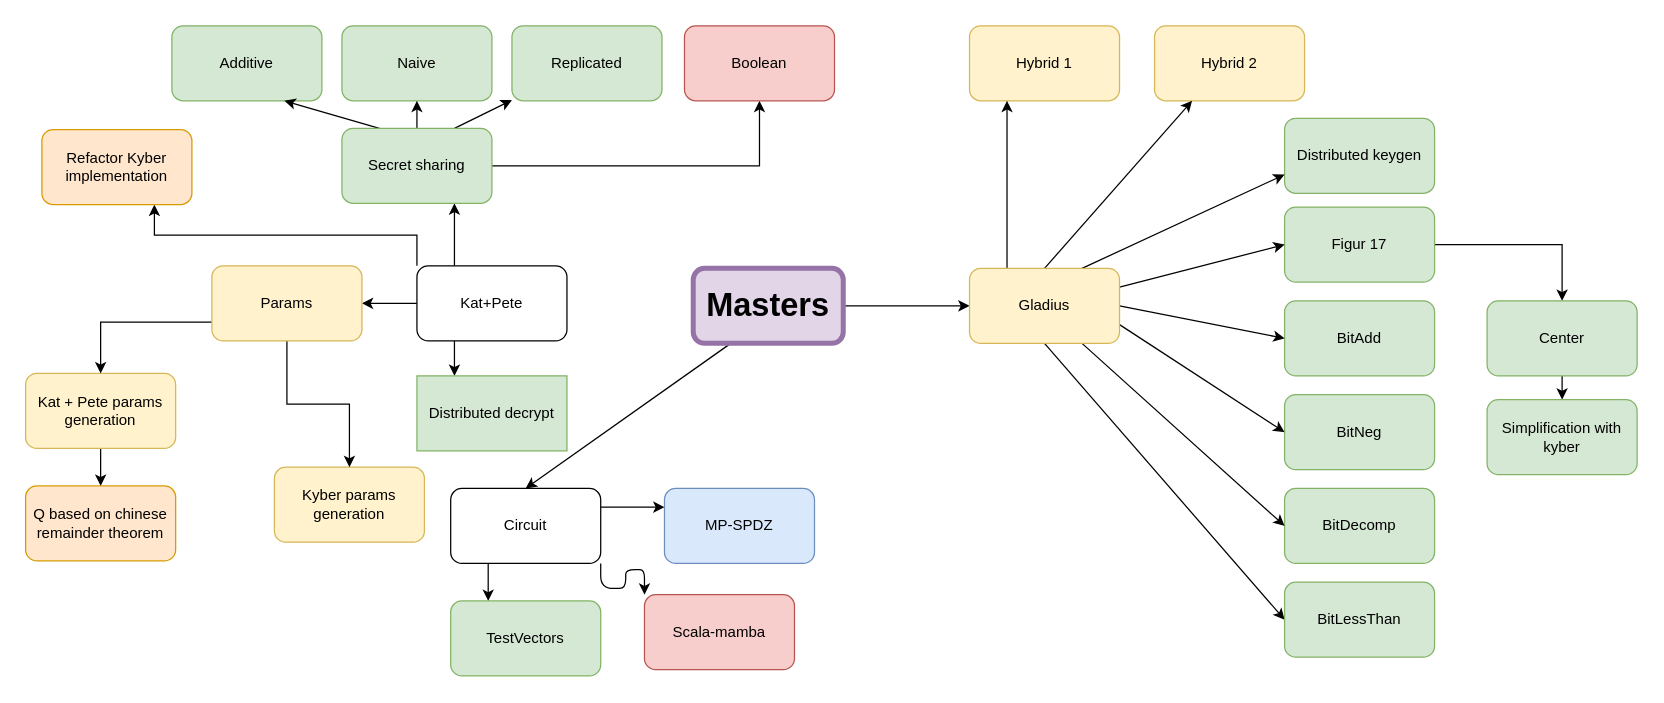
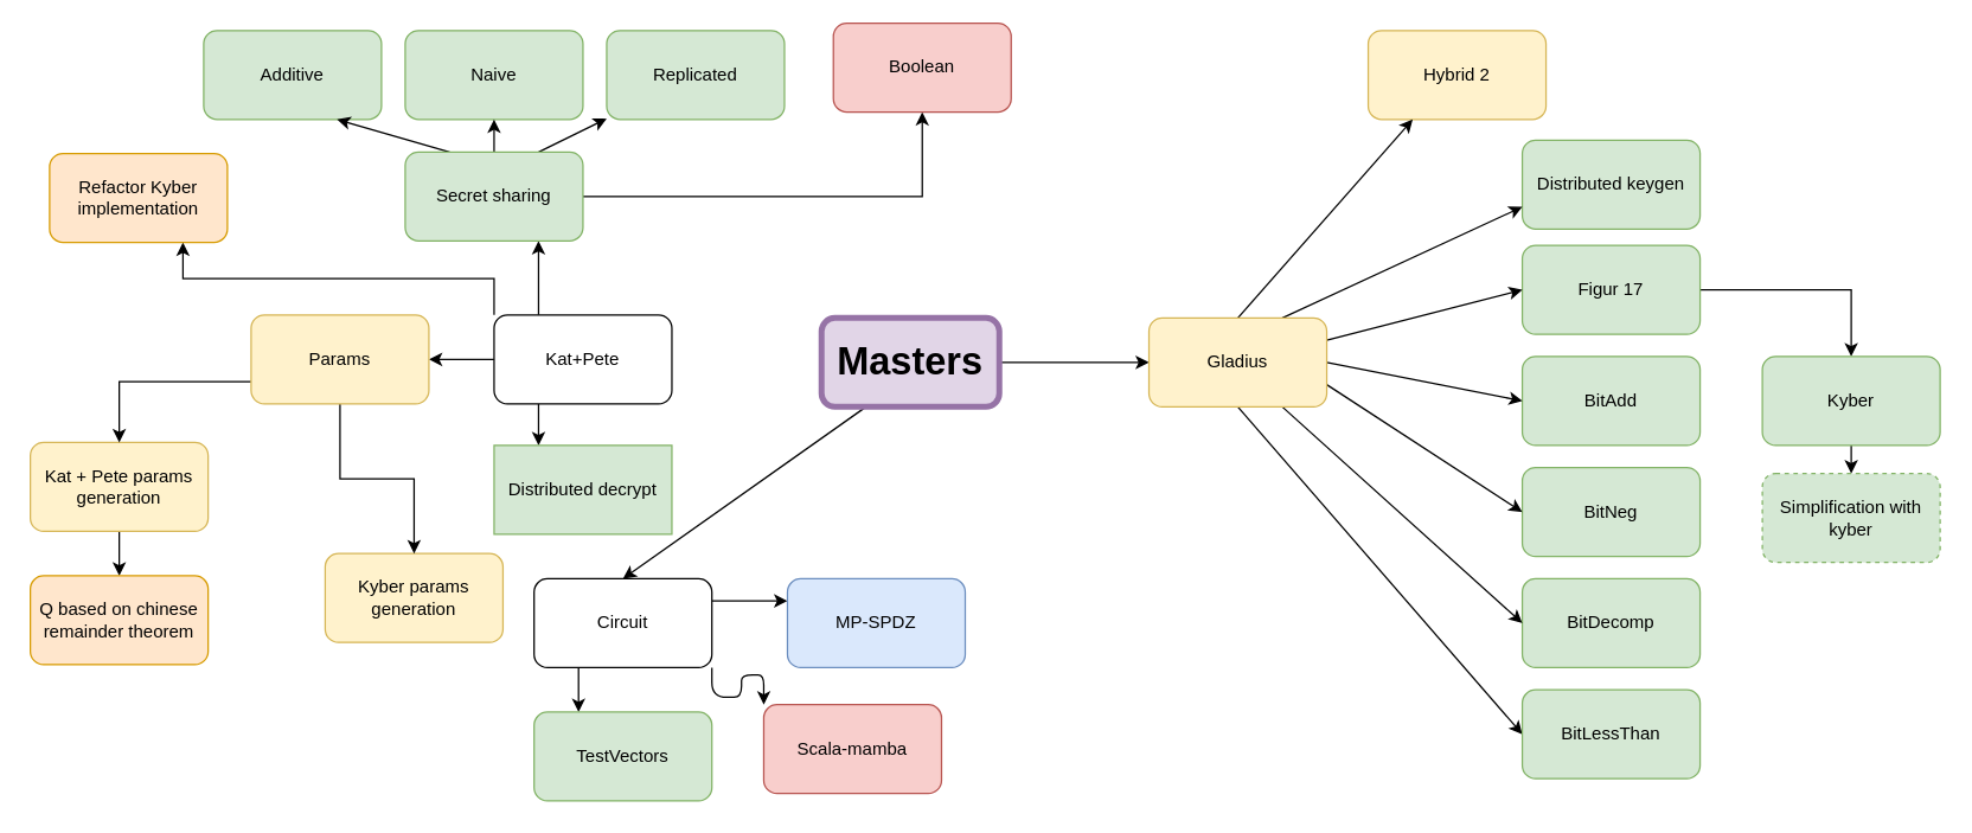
  <mxCell id="0" />
  <mxCell id="1" parent="0" />
  <mxCell id="2" style="edgeStyle=orthogonalEdgeStyle;rounded=0;orthogonalLoop=1;jettySize=auto;html=1;exitX=1;exitY=0.5;exitDx=0;exitDy=0;entryX=0;entryY=0.5;entryDx=0;entryDy=0;labelBackgroundColor=none;fontColor=default;" parent="1" source="4" target="26" edge="1"><mxGeometry relative="1" as="geometry" /></mxCell>
  <mxCell id="3" style="edgeStyle=none;rounded=0;orthogonalLoop=1;jettySize=auto;html=1;exitX=0.25;exitY=1;exitDx=0;exitDy=0;entryX=0.5;entryY=0;entryDx=0;entryDy=0;strokeColor=default;" parent="1" source="4" target="49" edge="1"><mxGeometry relative="1" as="geometry" /></mxCell>
  <mxCell id="4" value="Masters" style="rounded=1;whiteSpace=wrap;html=1;strokeWidth=4;labelBackgroundColor=none;fillColor=#e1d5e7;strokeColor=#9673a6;fontSize=26;fontStyle=1" parent="1" vertex="1"><mxGeometry x="554" y="214" width="120" height="60" as="geometry" /></mxCell>
  <mxCell id="5" style="edgeStyle=orthogonalEdgeStyle;rounded=0;orthogonalLoop=1;jettySize=auto;html=1;exitX=0.25;exitY=0;exitDx=0;exitDy=0;entryX=0.75;entryY=1;entryDx=0;entryDy=0;labelBackgroundColor=none;fontColor=default;" parent="1" source="9" target="41" edge="1"><mxGeometry relative="1" as="geometry" /></mxCell>
  <mxCell id="6" style="edgeStyle=orthogonalEdgeStyle;rounded=0;orthogonalLoop=1;jettySize=auto;html=1;exitX=0.25;exitY=1;exitDx=0;exitDy=0;entryX=0.25;entryY=0;entryDx=0;entryDy=0;labelBackgroundColor=none;fontColor=default;" parent="1" source="9" target="33" edge="1"><mxGeometry relative="1" as="geometry" /></mxCell>
  <mxCell id="7" style="edgeStyle=orthogonalEdgeStyle;rounded=0;orthogonalLoop=1;jettySize=auto;html=1;exitX=0;exitY=0.5;exitDx=0;exitDy=0;entryX=1;entryY=0.5;entryDx=0;entryDy=0;labelBackgroundColor=none;fontColor=default;" parent="1" source="9" target="32" edge="1"><mxGeometry relative="1" as="geometry" /></mxCell>
  <mxCell id="8" style="edgeStyle=orthogonalEdgeStyle;rounded=0;orthogonalLoop=1;jettySize=auto;html=1;exitX=0;exitY=0;exitDx=0;exitDy=0;entryX=0.75;entryY=1;entryDx=0;entryDy=0;" edge="1" parent="1" source="9" target="54"><mxGeometry relative="1" as="geometry"><mxPoint x="134" y="172" as="targetPoint" /></mxGeometry></mxCell>
  <mxCell id="9" value="&lt;div&gt;Kat+Pete&lt;/div&gt;" style="rounded=1;whiteSpace=wrap;html=1;labelBackgroundColor=none;" parent="1" vertex="1"><mxGeometry x="333" y="212" width="120" height="60" as="geometry" /></mxCell>
  <mxCell id="10" value="BitDecomp" style="rounded=1;whiteSpace=wrap;html=1;labelBackgroundColor=none;fillColor=#d5e8d4;strokeColor=#82b366;" parent="1" vertex="1"><mxGeometry x="1027" y="390" width="120" height="60" as="geometry" /></mxCell>
  <mxCell id="11" value="BitNeg" style="rounded=1;whiteSpace=wrap;html=1;labelBackgroundColor=none;fillColor=#d5e8d4;strokeColor=#82b366;" parent="1" vertex="1"><mxGeometry x="1027" y="315" width="120" height="60" as="geometry" /></mxCell>
  <mxCell id="12" value="BitAdd" style="rounded=1;whiteSpace=wrap;html=1;labelBackgroundColor=none;fillColor=#d5e8d4;strokeColor=#82b366;" parent="1" vertex="1"><mxGeometry x="1027" y="240" width="120" height="60" as="geometry" /></mxCell>
  <mxCell id="13" style="edgeStyle=orthogonalEdgeStyle;rounded=0;orthogonalLoop=1;jettySize=auto;html=1;exitX=1;exitY=0.5;exitDx=0;exitDy=0;entryX=0.5;entryY=0;entryDx=0;entryDy=0;labelBackgroundColor=none;fontColor=default;fillColor=#d5e8d4;strokeColor=#000000;" parent="1" source="14" target="44" edge="1"><mxGeometry relative="1" as="geometry" /></mxCell>
  <mxCell id="14" value="Figur 17" style="rounded=1;whiteSpace=wrap;html=1;labelBackgroundColor=none;fillColor=#d5e8d4;strokeColor=#82b366;" parent="1" vertex="1"><mxGeometry x="1027" y="165" width="120" height="60" as="geometry" /></mxCell>
  <mxCell id="15" value="Distributed keygen" style="rounded=1;whiteSpace=wrap;html=1;labelBackgroundColor=none;fillColor=#d5e8d4;strokeColor=#82b366;" parent="1" vertex="1"><mxGeometry x="1027" y="94" width="120" height="60" as="geometry" /></mxCell>
  <mxCell id="16" value="Hybrid 2" style="rounded=1;whiteSpace=wrap;html=1;labelBackgroundColor=none;fillColor=#fff2cc;strokeColor=#d6b656;" parent="1" vertex="1"><mxGeometry x="923" y="20" width="120" height="60" as="geometry" /></mxCell>
- <mxCell id="17" value="Hybrid 1" style="rounded=1;whiteSpace=wrap;html=1;labelBackgroundColor=none;fillColor=#fff2cc;strokeColor=#d6b656;" parent="1" vertex="1"><mxGeometry x="775" y="20" width="120" height="60" as="geometry" /></mxCell>
- <mxCell id="18" style="edgeStyle=orthogonalEdgeStyle;rounded=0;orthogonalLoop=1;jettySize=auto;html=1;exitX=0.25;exitY=0;exitDx=0;exitDy=0;entryX=0.25;entryY=1;entryDx=0;entryDy=0;labelBackgroundColor=none;fontColor=default;fillColor=#fff2cc;strokeColor=#000000;" parent="1" source="26" target="17" edge="1"><mxGeometry relative="1" as="geometry" /></mxCell>
  <mxCell id="19" style="rounded=0;orthogonalLoop=1;jettySize=auto;html=1;exitX=0.5;exitY=0;exitDx=0;exitDy=0;entryX=0.25;entryY=1;entryDx=0;entryDy=0;labelBackgroundColor=none;fontColor=default;fillColor=#fff2cc;strokeColor=#000000;" parent="1" source="26" target="16" edge="1"><mxGeometry relative="1" as="geometry" /></mxCell>
  <mxCell id="20" style="rounded=0;orthogonalLoop=1;jettySize=auto;html=1;exitX=0.75;exitY=0;exitDx=0;exitDy=0;entryX=0;entryY=0.75;entryDx=0;entryDy=0;labelBackgroundColor=none;fontColor=default;strokeColor=#000000;fillColor=#fff2cc;" parent="1" source="26" target="15" edge="1"><mxGeometry relative="1" as="geometry" /></mxCell>
  <mxCell id="21" style="rounded=0;orthogonalLoop=1;jettySize=auto;html=1;exitX=1;exitY=0.25;exitDx=0;exitDy=0;entryX=0;entryY=0.5;entryDx=0;entryDy=0;labelBackgroundColor=none;fontColor=default;fillColor=#fff2cc;strokeColor=#000000;" parent="1" source="26" target="14" edge="1"><mxGeometry relative="1" as="geometry" /></mxCell>
  <mxCell id="22" style="rounded=0;orthogonalLoop=1;jettySize=auto;html=1;exitX=1;exitY=0.5;exitDx=0;exitDy=0;entryX=0;entryY=0.5;entryDx=0;entryDy=0;labelBackgroundColor=none;fontColor=default;fillColor=#fff2cc;strokeColor=#000000;" parent="1" source="26" target="12" edge="1"><mxGeometry relative="1" as="geometry" /></mxCell>
  <mxCell id="23" style="rounded=0;orthogonalLoop=1;jettySize=auto;html=1;exitX=1;exitY=0.75;exitDx=0;exitDy=0;entryX=0;entryY=0.5;entryDx=0;entryDy=0;labelBackgroundColor=none;fontColor=default;fillColor=#fff2cc;strokeColor=#000000;" parent="1" source="26" target="11" edge="1"><mxGeometry relative="1" as="geometry" /></mxCell>
  <mxCell id="24" style="rounded=0;orthogonalLoop=1;jettySize=auto;html=1;exitX=0.75;exitY=1;exitDx=0;exitDy=0;entryX=0;entryY=0.5;entryDx=0;entryDy=0;labelBackgroundColor=none;fontColor=default;fillColor=#fff2cc;strokeColor=#000000;" parent="1" source="26" target="10" edge="1"><mxGeometry relative="1" as="geometry" /></mxCell>
  <mxCell id="25" style="rounded=0;orthogonalLoop=1;jettySize=auto;html=1;exitX=0.5;exitY=1;exitDx=0;exitDy=0;entryX=0;entryY=0.5;entryDx=0;entryDy=0;labelBackgroundColor=none;fontColor=default;fillColor=#fff2cc;strokeColor=#000000;" parent="1" source="26" target="42" edge="1"><mxGeometry relative="1" as="geometry" /></mxCell>
  <mxCell id="26" value="&lt;div&gt;Gladius&lt;/div&gt;" style="rounded=1;whiteSpace=wrap;html=1;labelBackgroundColor=none;fillColor=#fff2cc;strokeColor=#d6b656;" parent="1" vertex="1"><mxGeometry x="775" y="214" width="120" height="60" as="geometry" /></mxCell>
  <mxCell id="27" value="" style="edgeStyle=orthogonalEdgeStyle;rounded=0;orthogonalLoop=1;jettySize=auto;html=1;" parent="1" source="28" target="53" edge="1"><mxGeometry relative="1" as="geometry" /></mxCell>
  <mxCell id="28" value="Kat + Pete params generation" style="rounded=1;whiteSpace=wrap;html=1;labelBackgroundColor=none;fillColor=#fff2cc;strokeColor=#d6b656;" parent="1" vertex="1"><mxGeometry x="20" y="298" width="120" height="60" as="geometry" /></mxCell>
  <mxCell id="29" value="Kyber params generation" style="rounded=1;whiteSpace=wrap;html=1;labelBackgroundColor=none;fillColor=#fff2cc;strokeColor=#d6b656;" parent="1" vertex="1"><mxGeometry x="219" y="373" width="120" height="60" as="geometry" /></mxCell>
  <mxCell id="30" style="edgeStyle=orthogonalEdgeStyle;rounded=0;orthogonalLoop=1;jettySize=auto;html=1;exitX=0.5;exitY=1;exitDx=0;exitDy=0;entryX=0.5;entryY=0;entryDx=0;entryDy=0;labelBackgroundColor=none;fontColor=default;" parent="1" source="32" target="29" edge="1"><mxGeometry relative="1" as="geometry" /></mxCell>
  <mxCell id="31" style="edgeStyle=orthogonalEdgeStyle;rounded=0;orthogonalLoop=1;jettySize=auto;html=1;exitX=0;exitY=0.75;exitDx=0;exitDy=0;entryX=0.5;entryY=0;entryDx=0;entryDy=0;labelBackgroundColor=none;fontColor=default;" parent="1" source="32" target="28" edge="1"><mxGeometry relative="1" as="geometry" /></mxCell>
  <mxCell id="32" value="Params" style="rounded=1;whiteSpace=wrap;html=1;labelBackgroundColor=none;fillColor=#fff2cc;strokeColor=#d6b656;" parent="1" vertex="1"><mxGeometry x="169" y="212" width="120" height="60" as="geometry" /></mxCell>
  <mxCell id="33" value="Distributed decrypt" style="whiteSpace=wrap;html=1;labelBackgroundColor=none;fillColor=#d5e8d4;strokeColor=#82b366;rounded=0;" parent="1" vertex="1"><mxGeometry x="333" y="300" width="120" height="60" as="geometry" /></mxCell>
  <mxCell id="34" value="Replicated" style="rounded=1;whiteSpace=wrap;html=1;labelBackgroundColor=none;fillColor=#d5e8d4;strokeColor=#82b366;" parent="1" vertex="1"><mxGeometry x="409" y="20" width="120" height="60" as="geometry" /></mxCell>
  <mxCell id="35" value="Naive" style="rounded=1;whiteSpace=wrap;html=1;labelBackgroundColor=none;fillColor=#d5e8d4;strokeColor=#82b366;" parent="1" vertex="1"><mxGeometry x="273" y="20" width="120" height="60" as="geometry" /></mxCell>
  <mxCell id="36" value="Additive" style="rounded=1;whiteSpace=wrap;html=1;labelBackgroundColor=none;fillColor=#d5e8d4;strokeColor=#82b366;" parent="1" vertex="1"><mxGeometry x="137" y="20" width="120" height="60" as="geometry" /></mxCell>
  <mxCell id="37" style="edgeStyle=orthogonalEdgeStyle;rounded=0;orthogonalLoop=1;jettySize=auto;html=1;exitX=0.5;exitY=0;exitDx=0;exitDy=0;labelBackgroundColor=none;fontColor=default;fillColor=#d5e8d4;strokeColor=#000000;" parent="1" source="41" target="35" edge="1"><mxGeometry relative="1" as="geometry" /></mxCell>
  <mxCell id="38" style="rounded=0;orthogonalLoop=1;jettySize=auto;html=1;exitX=0.75;exitY=0;exitDx=0;exitDy=0;labelBackgroundColor=none;fontColor=default;fillColor=#d5e8d4;strokeColor=#000000;" parent="1" source="41" target="34" edge="1"><mxGeometry relative="1" as="geometry" /></mxCell>
  <mxCell id="39" style="rounded=0;orthogonalLoop=1;jettySize=auto;html=1;exitX=0.25;exitY=0;exitDx=0;exitDy=0;entryX=0.75;entryY=1;entryDx=0;entryDy=0;labelBackgroundColor=none;fontColor=default;fillColor=#d5e8d4;strokeColor=#000000;" parent="1" source="41" target="36" edge="1"><mxGeometry relative="1" as="geometry" /></mxCell>
  <mxCell id="40" value="" style="edgeStyle=orthogonalEdgeStyle;rounded=0;orthogonalLoop=1;jettySize=auto;html=1;" edge="1" parent="1" source="41" target="55"><mxGeometry relative="1" as="geometry" /></mxCell>
  <mxCell id="41" value="&lt;div&gt;Secret sharing&lt;/div&gt;" style="rounded=1;whiteSpace=wrap;html=1;labelBackgroundColor=none;fillColor=#d5e8d4;strokeColor=#82b366;" parent="1" vertex="1"><mxGeometry x="273" y="102" width="120" height="60" as="geometry" /></mxCell>
  <mxCell id="42" value="BitLessThan" style="rounded=1;whiteSpace=wrap;html=1;labelBackgroundColor=none;fillColor=#d5e8d4;strokeColor=#82b366;" parent="1" vertex="1"><mxGeometry x="1027" y="465" width="120" height="60" as="geometry" /></mxCell>
  <mxCell id="43" style="edgeStyle=orthogonalEdgeStyle;rounded=0;orthogonalLoop=1;jettySize=auto;html=1;exitX=0.5;exitY=1;exitDx=0;exitDy=0;entryX=0.5;entryY=0;entryDx=0;entryDy=0;labelBackgroundColor=none;fontColor=default;fillColor=#d5e8d4;strokeColor=#000000;" parent="1" source="44" target="45" edge="1"><mxGeometry relative="1" as="geometry" /></mxCell>
- <mxCell id="44" value="Center" style="rounded=1;whiteSpace=wrap;html=1;labelBackgroundColor=none;fillColor=#d5e8d4;strokeColor=#82b366;" parent="1" vertex="1"><mxGeometry x="1189" y="240" width="120" height="60" as="geometry" /></mxCell>
- <mxCell id="45" value="Simplification with kyber" style="rounded=1;whiteSpace=wrap;html=1;labelBackgroundColor=none;fillColor=#d5e8d4;strokeColor=#82b366;" parent="1" vertex="1"><mxGeometry x="1189" y="319" width="120" height="60" as="geometry" /></mxCell>
+ <mxCell id="44" value="Kyber" style="rounded=1;whiteSpace=wrap;html=1;labelBackgroundColor=none;fillColor=#d5e8d4;strokeColor=#82b366;" parent="1" vertex="1"><mxGeometry x="1189" y="240" width="120" height="60" as="geometry" /></mxCell>
+ <mxCell id="45" value="Simplification with kyber" style="rounded=1;whiteSpace=wrap;html=1;labelBackgroundColor=none;fillColor=#d5e8d4;strokeColor=#82b366;dashed=1;" parent="1" vertex="1"><mxGeometry x="1189" y="319" width="120" height="60" as="geometry" /></mxCell>
  <mxCell id="46" style="edgeStyle=orthogonalEdgeStyle;rounded=0;orthogonalLoop=1;jettySize=auto;html=1;exitX=0.25;exitY=1;exitDx=0;exitDy=0;entryX=0.25;entryY=0;entryDx=0;entryDy=0;labelBackgroundColor=none;fontColor=default;" parent="1" source="49" target="50" edge="1"><mxGeometry relative="1" as="geometry" /></mxCell>
  <mxCell id="47" style="edgeStyle=orthogonalEdgeStyle;rounded=0;orthogonalLoop=1;jettySize=auto;html=1;exitX=1;exitY=0.25;exitDx=0;exitDy=0;entryX=0;entryY=0.25;entryDx=0;entryDy=0;labelBackgroundColor=none;fontColor=default;" parent="1" source="49" target="51" edge="1"><mxGeometry relative="1" as="geometry" /></mxCell>
  <mxCell id="48" style="edgeStyle=orthogonalEdgeStyle;orthogonalLoop=1;jettySize=auto;html=1;exitX=1;exitY=1;exitDx=0;exitDy=0;entryX=0;entryY=0;entryDx=0;entryDy=0;rounded=1;labelBackgroundColor=none;fontColor=default;" parent="1" source="49" target="52" edge="1"><mxGeometry relative="1" as="geometry" /></mxCell>
  <mxCell id="49" value="Circuit" style="rounded=1;whiteSpace=wrap;html=1;strokeWidth=1;labelBackgroundColor=none;" parent="1" vertex="1"><mxGeometry x="360" y="390" width="120" height="60" as="geometry" /></mxCell>
  <mxCell id="50" value="TestVectors" style="rounded=1;whiteSpace=wrap;html=1;strokeWidth=1;labelBackgroundColor=none;fillColor=#d5e8d4;strokeColor=#82b366;" parent="1" vertex="1"><mxGeometry x="360" y="480" width="120" height="60" as="geometry" /></mxCell>
  <mxCell id="51" value="MP-SPDZ" style="rounded=1;whiteSpace=wrap;html=1;strokeWidth=1;labelBackgroundColor=none;fillColor=#dae8fc;strokeColor=#6c8ebf;" parent="1" vertex="1"><mxGeometry x="531" y="390" width="120" height="60" as="geometry" /></mxCell>
  <mxCell id="52" value="Scala-mamba" style="rounded=1;whiteSpace=wrap;html=1;strokeWidth=1;labelBackgroundColor=none;fillColor=#f8cecc;strokeColor=#b85450;" parent="1" vertex="1"><mxGeometry x="515" y="475" width="120" height="60" as="geometry" /></mxCell>
  <mxCell id="53" value="Q based on chinese remainder theorem" style="rounded=1;whiteSpace=wrap;html=1;labelBackgroundColor=none;fillColor=#ffe6cc;strokeColor=#d79b00;" parent="1" vertex="1"><mxGeometry x="20" y="388" width="120" height="60" as="geometry" /></mxCell>
  <mxCell id="54" value="&lt;div&gt;Refactor Kyber implementation&lt;/div&gt;" style="rounded=1;whiteSpace=wrap;html=1;fillColor=#ffe6cc;strokeColor=#d79b00;" vertex="1" parent="1"><mxGeometry x="33" y="103" width="120" height="60" as="geometry" /></mxCell>
- <mxCell id="55" value="Boolean" style="rounded=1;whiteSpace=wrap;html=1;fillColor=#f8cecc;strokeColor=#b85450;labelBackgroundColor=none;" vertex="1" parent="1"><mxGeometry x="547" y="20" width="120" height="60" as="geometry" /></mxCell>
+ <mxCell id="55" value="Boolean" style="rounded=1;whiteSpace=wrap;html=1;fillColor=#f8cecc;strokeColor=#b85450;labelBackgroundColor=none;" vertex="1" parent="1"><mxGeometry x="562" y="15" width="120" height="60" as="geometry" /></mxCell>
